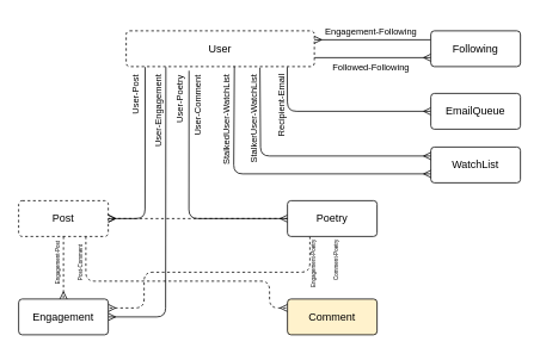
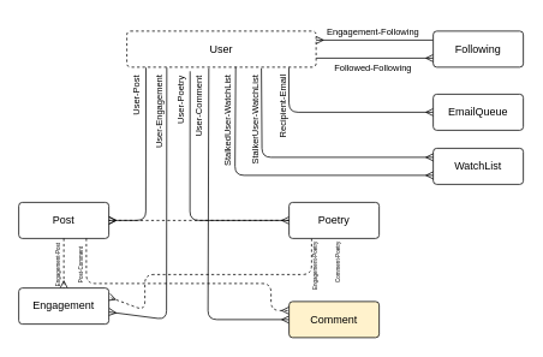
  <mxCell id="0" />
  <mxCell id="1" parent="0" />
  <mxCell id="2" style="edgeStyle=none;html=1;exitX=1;exitY=0.75;exitDx=0;exitDy=0;entryX=0;entryY=0.75;entryDx=0;entryDy=0;endArrow=ERmany;endFill=0;" edge="1" parent="1" source="3" target="17"><mxGeometry relative="1" as="geometry" /></mxCell>
  <mxCell id="3" value="User" style="rounded=1;arcSize=10;whiteSpace=wrap;html=1;align=center;dashed=1;" vertex="1" parent="1"><mxGeometry x="140" y="34" width="210" height="40" as="geometry" /></mxCell>
  <mxCell id="4" style="edgeStyle=none;html=1;entryX=1;entryY=0.5;entryDx=0;entryDy=0;endArrow=ERmany;endFill=0;exitX=0.101;exitY=1.013;exitDx=0;exitDy=0;exitPerimeter=0;" edge="1" parent="1" source="3" target="5"><mxGeometry relative="1" as="geometry"><Array as="points"><mxPoint x="161" y="244" /></Array></mxGeometry></mxCell>
- <mxCell id="5" value="Post" style="rounded=1;arcSize=10;whiteSpace=wrap;html=1;align=center;dashed=1;" vertex="1" parent="1"><mxGeometry x="20" y="224" width="100" height="40" as="geometry" /></mxCell>
+ <mxCell id="5" value="Post" style="rounded=1;arcSize=10;whiteSpace=wrap;html=1;align=center;" vertex="1" parent="1"><mxGeometry x="20" y="224" width="100" height="40" as="geometry" /></mxCell>
  <mxCell id="6" style="edgeStyle=none;html=1;endArrow=ERmany;endFill=0;entryX=0;entryY=0.5;entryDx=0;entryDy=0;exitX=0.334;exitY=1.115;exitDx=0;exitDy=0;exitPerimeter=0;" edge="1" parent="1" source="3" target="8"><mxGeometry relative="1" as="geometry"><Array as="points"><mxPoint x="210" y="244" /></Array></mxGeometry></mxCell>
  <mxCell id="7" style="edgeStyle=none;html=1;dashed=1;endArrow=ERmany;endFill=0;entryX=1;entryY=0.25;entryDx=0;entryDy=0;startArrow=none;exitX=0.25;exitY=1;exitDx=0;exitDy=0;" edge="1" parent="1" source="8" target="15"><mxGeometry relative="1" as="geometry"><Array as="points"><mxPoint x="345" y="304" /><mxPoint x="160" y="304" /><mxPoint x="160" y="344" /></Array><mxPoint x="340" y="304" as="sourcePoint" /></mxGeometry></mxCell>
  <mxCell id="8" value="Poetry" style="rounded=1;arcSize=10;whiteSpace=wrap;html=1;align=center;" vertex="1" parent="1"><mxGeometry x="320" y="224" width="100" height="40" as="geometry" /></mxCell>
+ <mxCell id="9" style="edgeStyle=none;html=1;endArrow=ERmany;endFill=0;entryX=0;entryY=0.5;entryDx=0;entryDy=0;exitX=0.433;exitY=1.028;exitDx=0;exitDy=0;exitPerimeter=0;" edge="1" parent="1" source="3" target="12"><mxGeometry relative="1" as="geometry"><mxPoint x="280" y="74" as="sourcePoint" /><mxPoint x="320" y="344" as="targetPoint" /><Array as="points"><mxPoint x="230" y="354" /></Array></mxGeometry></mxCell>
  <mxCell id="10" style="edgeStyle=none;html=1;endArrow=ERmany;endFill=0;dashed=1;" edge="1" parent="1" source="8" target="5"><mxGeometry relative="1" as="geometry" /></mxCell>
  <mxCell id="11" style="edgeStyle=none;html=1;dashed=1;endArrow=ERmany;endFill=0;entryX=0;entryY=0.25;entryDx=0;entryDy=0;exitX=0.75;exitY=1;exitDx=0;exitDy=0;" edge="1" parent="1" source="5" target="12"><mxGeometry relative="1" as="geometry"><Array as="points"><mxPoint x="95" y="314" /><mxPoint x="300" y="314" /><mxPoint x="300" y="344" /></Array></mxGeometry></mxCell>
  <mxCell id="12" value="Comment" style="rounded=1;arcSize=10;whiteSpace=wrap;html=1;align=center;fillColor=#fff2cc;" vertex="1" parent="1"><mxGeometry x="320" y="334" width="100" height="40" as="geometry" /></mxCell>
  <mxCell id="13" style="edgeStyle=none;html=1;endArrow=ERmany;endFill=0;exitX=0.211;exitY=1.011;exitDx=0;exitDy=0;exitPerimeter=0;" edge="1" parent="1" source="3" target="15"><mxGeometry relative="1" as="geometry"><mxPoint x="270" y="74" as="sourcePoint" /><Array as="points"><mxPoint x="184" y="354" /></Array></mxGeometry></mxCell>
  <mxCell id="14" value="" style="edgeStyle=none;html=1;endArrow=ERmany;endFill=0;dashed=1;" edge="1" parent="1" source="5" target="15"><mxGeometry relative="1" as="geometry" /></mxCell>
- <mxCell id="15" value="Engagement" style="rounded=1;arcSize=10;whiteSpace=wrap;html=1;align=center;" vertex="1" parent="1"><mxGeometry x="20" y="334" width="100" height="40" as="geometry" /></mxCell>
+ <mxCell id="15" value="Engagement" style="rounded=1;arcSize=10;whiteSpace=wrap;html=1;align=center;" vertex="1" parent="1"><mxGeometry x="20" y="319" width="100" height="40" as="geometry" /></mxCell>
  <mxCell id="16" style="edgeStyle=none;html=1;exitX=0;exitY=0.25;exitDx=0;exitDy=0;entryX=1;entryY=0.25;entryDx=0;entryDy=0;endArrow=ERmany;endFill=0;" edge="1" parent="1" source="17" target="3"><mxGeometry relative="1" as="geometry" /></mxCell>
  <mxCell id="17" value="Following" style="rounded=1;arcSize=10;whiteSpace=wrap;html=1;align=center;" vertex="1" parent="1"><mxGeometry x="480" y="34" width="100" height="40" as="geometry" /></mxCell>
  <mxCell id="18" value="WatchList" style="rounded=1;arcSize=10;whiteSpace=wrap;html=1;align=center;" vertex="1" parent="1"><mxGeometry x="480" y="164" width="100" height="40" as="geometry" /></mxCell>
  <mxCell id="19" style="edgeStyle=none;html=1;endArrow=ERmany;endFill=0;exitX=0.856;exitY=1.011;exitDx=0;exitDy=0;exitPerimeter=0;" edge="1" parent="1" source="3" target="20"><mxGeometry relative="1" as="geometry"><Array as="points"><mxPoint x="320" y="124" /></Array></mxGeometry></mxCell>
  <mxCell id="20" value="EmailQueue" style="rounded=1;arcSize=10;whiteSpace=wrap;html=1;align=center;" vertex="1" parent="1"><mxGeometry x="480" y="104" width="100" height="40" as="geometry" /></mxCell>
  <mxCell id="21" style="edgeStyle=none;html=1;endArrow=ERmany;endFill=0;exitX=0.711;exitY=1.028;exitDx=0;exitDy=0;exitPerimeter=0;entryX=0;entryY=0.25;entryDx=0;entryDy=0;" edge="1" parent="1" source="3" target="18"><mxGeometry relative="1" as="geometry"><mxPoint x="353.2" y="83.76" as="sourcePoint" /><mxPoint x="490" y="134" as="targetPoint" /><Array as="points"><mxPoint x="290" y="174" /></Array></mxGeometry></mxCell>
  <mxCell id="22" style="edgeStyle=none;html=1;endArrow=ERmany;endFill=0;entryX=0;entryY=0.75;entryDx=0;entryDy=0;exitX=0.575;exitY=0.994;exitDx=0;exitDy=0;exitPerimeter=0;" edge="1" parent="1" source="3" target="18"><mxGeometry relative="1" as="geometry"><mxPoint x="298" y="74" as="sourcePoint" /><mxPoint x="444" y="194" as="targetPoint" /><Array as="points"><mxPoint x="260" y="194" /></Array></mxGeometry></mxCell>
  <mxCell id="23" value="User-Post" style="text;html=1;align=center;verticalAlign=middle;resizable=0;points=[];autosize=1;strokeColor=none;fillColor=none;rotation=-90;fontSize=10;" vertex="1" parent="1"><mxGeometry x="115" y="91" width="70" height="30" as="geometry" /></mxCell>
  <mxCell id="24" value="User-Engagement" style="text;html=1;align=center;verticalAlign=middle;resizable=0;points=[];autosize=1;strokeColor=none;fillColor=none;rotation=270;fontSize=10;" vertex="1" parent="1"><mxGeometry x="125" y="109" width="100" height="30" as="geometry" /></mxCell>
  <mxCell id="25" value="User-Poetry" style="text;html=1;align=center;verticalAlign=middle;resizable=0;points=[];autosize=1;strokeColor=none;fillColor=none;rotation=270;fontSize=10;" vertex="1" parent="1"><mxGeometry x="160" y="96" width="80" height="30" as="geometry" /></mxCell>
  <mxCell id="26" value="User-Comment" style="text;html=1;align=center;verticalAlign=middle;resizable=0;points=[];autosize=1;strokeColor=none;fillColor=none;rotation=270;fontSize=10;" vertex="1" parent="1"><mxGeometry x="175" y="103" width="90" height="30" as="geometry" /></mxCell>
  <mxCell id="27" value="StalkerUser-WatchList" style="text;html=1;align=center;verticalAlign=middle;resizable=0;points=[];autosize=1;strokeColor=none;fillColor=none;rotation=270;fontSize=10;" vertex="1" parent="1"><mxGeometry x="222" y="118" width="120" height="30" as="geometry" /></mxCell>
  <mxCell id="28" value="StalkedUser-WatchList" style="text;html=1;align=center;verticalAlign=middle;resizable=0;points=[];autosize=1;strokeColor=none;fillColor=none;rotation=270;fontSize=10;" vertex="1" parent="1"><mxGeometry x="192" y="119" width="120" height="30" as="geometry" /></mxCell>
  <mxCell id="29" value="Recipient-Email" style="text;html=1;align=center;verticalAlign=middle;resizable=0;points=[];autosize=1;strokeColor=none;fillColor=none;rotation=-90;fontSize=10;" vertex="1" parent="1"><mxGeometry x="268" y="103" width="90" height="30" as="geometry" /></mxCell>
  <mxCell id="30" value="Engagement-Following" style="text;html=1;align=center;verticalAlign=middle;resizable=0;points=[];autosize=1;strokeColor=none;fillColor=none;fontSize=10;" vertex="1" parent="1"><mxGeometry x="358" y="20" width="110" height="30" as="geometry" /></mxCell>
  <mxCell id="31" value="Followed-Following" style="text;html=1;align=center;verticalAlign=middle;resizable=0;points=[];autosize=1;strokeColor=none;fillColor=none;fontSize=10;" vertex="1" parent="1"><mxGeometry x="358" y="59" width="110" height="30" as="geometry" /></mxCell>
  <mxCell id="32" value="Engagement-Post" style="text;html=1;align=center;verticalAlign=middle;resizable=0;points=[];autosize=1;strokeColor=none;fillColor=none;rotation=270;fontSize=6;" vertex="1" parent="1"><mxGeometry x="29" y="284" width="70" height="20" as="geometry" /></mxCell>
  <mxCell id="33" value="Comment-Poetry" style="text;html=1;align=center;verticalAlign=middle;resizable=0;points=[];autosize=1;strokeColor=none;fillColor=none;rotation=270;fontSize=6;" vertex="1" parent="1"><mxGeometry x="340" y="281" width="70" height="20" as="geometry" /></mxCell>
  <mxCell id="34" value="Post-Comment" style="text;html=1;align=center;verticalAlign=middle;resizable=0;points=[];autosize=1;strokeColor=none;fillColor=none;fontSize=6;rotation=-90;" vertex="1" parent="1"><mxGeometry x="60" y="284" width="60" height="20" as="geometry" /></mxCell>
  <mxCell id="35" value="Engagement-Poetry" style="text;html=1;align=center;verticalAlign=middle;resizable=0;points=[];autosize=1;strokeColor=none;fillColor=none;fontSize=6;rotation=270;" vertex="1" parent="1"><mxGeometry x="310" y="285" width="80" height="20" as="geometry" /></mxCell>
